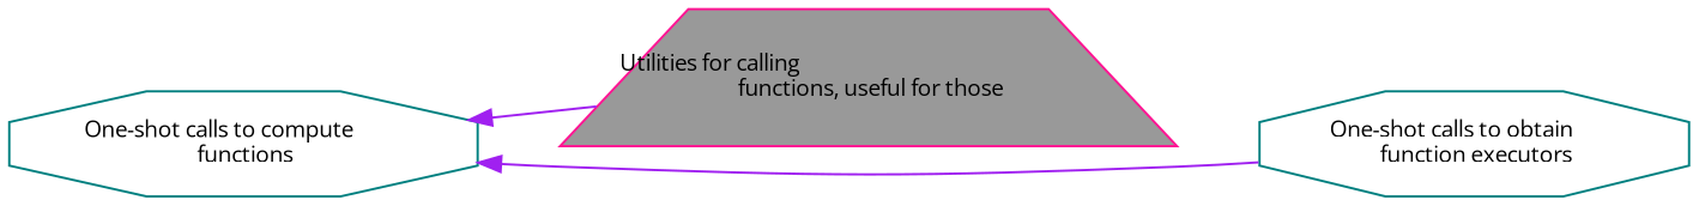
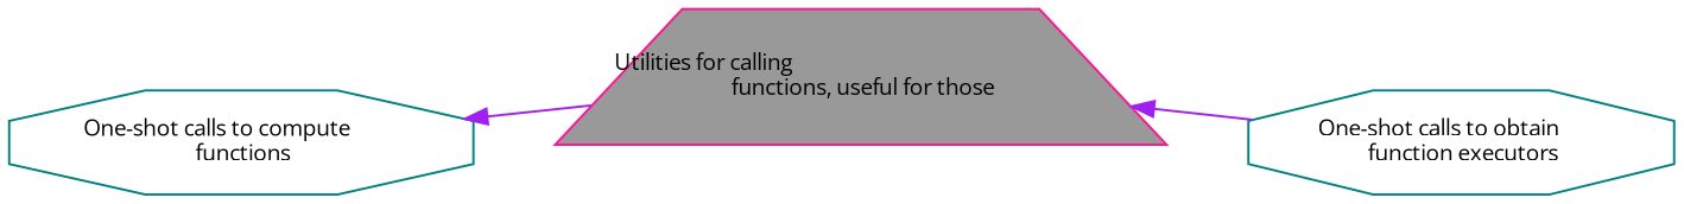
  digraph {
    fontname="Open Sans"
    rankdir=LR
    node [color=teal fillcolor=white fontname="Open Sans" fontsize=10 shape=octagon style=filled]
    edge [color=purple dir=back fontname="Open Sans" fontsize=10 labelfontname=Helvetica labelfontsize=10 shape=plaintext style=solid]
    n1 [height=0.2 label="One-shot calls to compute\l functions" width=0.4]
    n2 [color=deeppink fillcolor=grey60 fontcolor=black height=0.2 label="Utilities for calling\l functions, useful for those" shape=trapezium width=0.4]
    n3 [height=0.2 label="One-shot calls to obtain\l function executors" width=0.4]
    n1 -> n2
-   n1 -> n3
+   n2 -> n3
  }
